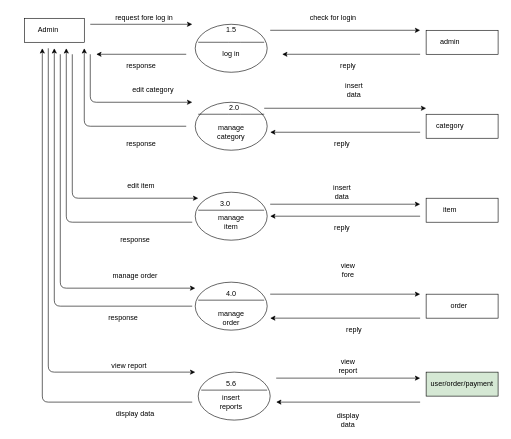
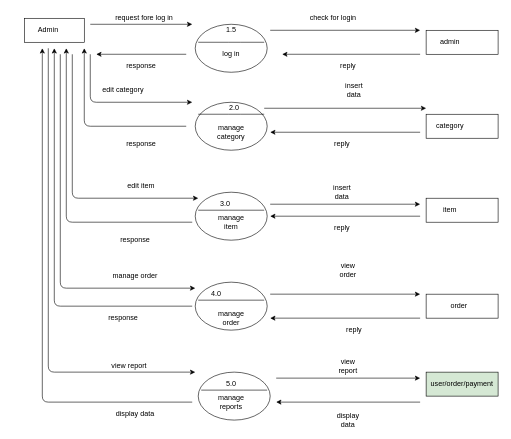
  <mxCell id="0" />
  <mxCell id="1" parent="0" />
  <mxCell id="2" value="" style="rounded=0;whiteSpace=wrap;html=1;" vertex="1" parent="1"><mxGeometry x="40" y="30" width="100" height="40" as="geometry" /></mxCell>
  <mxCell id="3" value="" style="ellipse;whiteSpace=wrap;html=1;" vertex="1" parent="1"><mxGeometry x="325" y="40" width="120" height="80" as="geometry" /></mxCell>
  <mxCell id="4" value="" style="endArrow=none;html=1;" edge="1" parent="1"><mxGeometry width="50" height="50" relative="1" as="geometry"><mxPoint x="330" y="70" as="sourcePoint" /><mxPoint x="440" y="70" as="targetPoint" /><Array as="points"><mxPoint x="390" y="70" /></Array></mxGeometry></mxCell>
  <mxCell id="5" value="1.5" style="text;html=1;strokeColor=none;fillColor=none;align=center;verticalAlign=middle;whiteSpace=wrap;rounded=0;" vertex="1" parent="1"><mxGeometry x="365" y="40" width="40" height="20" as="geometry" /></mxCell>
  <mxCell id="6" value="log in" style="text;html=1;strokeColor=none;fillColor=none;align=center;verticalAlign=middle;whiteSpace=wrap;rounded=0;" vertex="1" parent="1"><mxGeometry x="365" y="80" width="40" height="20" as="geometry" /></mxCell>
  <mxCell id="7" value="" style="ellipse;whiteSpace=wrap;html=1;" vertex="1" parent="1"><mxGeometry x="325" y="170" width="120" height="80" as="geometry" /></mxCell>
  <mxCell id="8" value="" style="ellipse;whiteSpace=wrap;html=1;" vertex="1" parent="1"><mxGeometry x="325" y="320" width="120" height="80" as="geometry" /></mxCell>
  <mxCell id="9" value="" style="ellipse;whiteSpace=wrap;html=1;" vertex="1" parent="1"><mxGeometry x="325" y="470" width="120" height="80" as="geometry" /></mxCell>
  <mxCell id="10" value="" style="ellipse;whiteSpace=wrap;html=1;" vertex="1" parent="1"><mxGeometry x="330" y="620" width="120" height="80" as="geometry" /></mxCell>
  <mxCell id="11" value="" style="endArrow=none;html=1;" edge="1" parent="1"><mxGeometry width="50" height="50" relative="1" as="geometry"><mxPoint x="330" y="190" as="sourcePoint" /><mxPoint x="440" y="190" as="targetPoint" /><Array as="points"><mxPoint x="390" y="190" /></Array></mxGeometry></mxCell>
  <mxCell id="12" value="2.0" style="text;html=1;strokeColor=none;fillColor=none;align=center;verticalAlign=middle;whiteSpace=wrap;rounded=0;" vertex="1" parent="1"><mxGeometry x="370" y="170" width="40" height="20" as="geometry" /></mxCell>
  <mxCell id="13" value="" style="endArrow=none;html=1;" edge="1" parent="1"><mxGeometry width="50" height="50" relative="1" as="geometry"><mxPoint x="330" y="350" as="sourcePoint" /><mxPoint x="440" y="350" as="targetPoint" /><Array as="points"><mxPoint x="390" y="350" /></Array></mxGeometry></mxCell>
  <mxCell id="14" value="" style="endArrow=none;html=1;" edge="1" parent="1"><mxGeometry width="50" height="50" relative="1" as="geometry"><mxPoint x="330" y="500" as="sourcePoint" /><mxPoint x="440" y="500" as="targetPoint" /><Array as="points" /></mxGeometry></mxCell>
  <mxCell id="15" value="" style="endArrow=none;html=1;" edge="1" parent="1"><mxGeometry width="50" height="50" relative="1" as="geometry"><mxPoint x="335" y="650" as="sourcePoint" /><mxPoint x="445" y="650" as="targetPoint" /><Array as="points"><mxPoint x="395" y="650" /></Array></mxGeometry></mxCell>
  <mxCell id="16" value="3.0" style="text;html=1;strokeColor=none;fillColor=none;align=center;verticalAlign=middle;whiteSpace=wrap;rounded=0;" vertex="1" parent="1"><mxGeometry x="355" y="330" width="40" height="20" as="geometry" /></mxCell>
- <mxCell id="17" value="4.0" style="text;html=1;strokeColor=none;fillColor=none;align=center;verticalAlign=middle;whiteSpace=wrap;rounded=0;" vertex="1" parent="1"><mxGeometry x="365" y="480" width="40" height="20" as="geometry" /></mxCell>
- <mxCell id="18" value="5.6" style="text;html=1;strokeColor=none;fillColor=none;align=center;verticalAlign=middle;whiteSpace=wrap;rounded=0;" vertex="1" parent="1"><mxGeometry x="365" y="630" width="40" height="20" as="geometry" /></mxCell>
+ <mxCell id="17" value="4.0" style="text;html=1;strokeColor=none;fillColor=none;align=center;verticalAlign=middle;whiteSpace=wrap;rounded=0;" vertex="1" parent="1"><mxGeometry x="340" y="480" width="40" height="20" as="geometry" /></mxCell>
+ <mxCell id="18" value="5.0" style="text;html=1;strokeColor=none;fillColor=none;align=center;verticalAlign=middle;whiteSpace=wrap;rounded=0;" vertex="1" parent="1"><mxGeometry x="365" y="630" width="40" height="20" as="geometry" /></mxCell>
  <mxCell id="19" value="Admin" style="text;html=1;strokeColor=none;fillColor=none;align=center;verticalAlign=middle;whiteSpace=wrap;rounded=0;" vertex="1" parent="1"><mxGeometry y="30" width="120" height="40" as="geometry" x="20" /></mxCell>
  <mxCell id="20" value="manage category" style="text;html=1;strokeColor=none;fillColor=none;align=center;verticalAlign=middle;whiteSpace=wrap;rounded=0;" vertex="1" parent="1"><mxGeometry x="365" y="210" width="40" height="20" as="geometry" /></mxCell>
  <mxCell id="21" value="manage item" style="text;html=1;strokeColor=none;fillColor=none;align=center;verticalAlign=middle;whiteSpace=wrap;rounded=0;" vertex="1" parent="1"><mxGeometry x="365" y="360" width="40" height="20" as="geometry" /></mxCell>
  <mxCell id="22" value="manage order" style="text;html=1;strokeColor=none;fillColor=none;align=center;verticalAlign=middle;whiteSpace=wrap;rounded=0;" vertex="1" parent="1"><mxGeometry x="365" y="520" width="40" height="20" as="geometry" /></mxCell>
- <mxCell id="23" value="insert reports" style="text;html=1;strokeColor=none;fillColor=none;align=center;verticalAlign=middle;whiteSpace=wrap;rounded=0;" vertex="1" parent="1"><mxGeometry x="365" y="660" width="40" height="20" as="geometry" /></mxCell>
+ <mxCell id="23" value="manage reports" style="text;html=1;strokeColor=none;fillColor=none;align=center;verticalAlign=middle;whiteSpace=wrap;rounded=0;" vertex="1" parent="1"><mxGeometry x="365" y="660" width="40" height="20" as="geometry" /></mxCell>
  <mxCell id="24" value="" style="rounded=0;whiteSpace=wrap;html=1;" vertex="1" parent="1"><mxGeometry x="710" y="50" width="120" height="40" as="geometry" /></mxCell>
  <mxCell id="25" value="" style="rounded=0;whiteSpace=wrap;html=1;" vertex="1" parent="1"><mxGeometry x="710" y="190" width="120" height="40" as="geometry" /></mxCell>
  <mxCell id="26" value="" style="rounded=0;whiteSpace=wrap;html=1;" vertex="1" parent="1"><mxGeometry x="710" y="330" width="120" height="40" as="geometry" /></mxCell>
  <mxCell id="27" value="" style="rounded=0;whiteSpace=wrap;html=1;" vertex="1" parent="1"><mxGeometry x="710" y="490" width="120" height="40" as="geometry" /></mxCell>
  <mxCell id="28" value="user/order/payment" style="rounded=0;whiteSpace=wrap;html=1;fillColor=#d5e8d4;" vertex="1" parent="1"><mxGeometry x="710" y="620" width="120" height="40" as="geometry" /></mxCell>
  <mxCell id="29" value="admin" style="text;html=1;strokeColor=none;fillColor=none;align=center;verticalAlign=middle;whiteSpace=wrap;rounded=0;" vertex="1" parent="1"><mxGeometry x="730" y="60" width="40" height="20" as="geometry" /></mxCell>
  <mxCell id="30" value="category" style="text;html=1;strokeColor=none;fillColor=none;align=center;verticalAlign=middle;whiteSpace=wrap;rounded=0;" vertex="1" parent="1"><mxGeometry x="730" y="200" width="40" height="20" as="geometry" /></mxCell>
  <mxCell id="31" value="item" style="text;html=1;strokeColor=none;fillColor=none;align=center;verticalAlign=middle;whiteSpace=wrap;rounded=0;" vertex="1" parent="1"><mxGeometry x="730" y="340" width="40" height="20" as="geometry" /></mxCell>
  <mxCell id="32" value="order" style="text;html=1;strokeColor=none;fillColor=none;align=center;verticalAlign=middle;whiteSpace=wrap;rounded=0;" vertex="1" parent="1"><mxGeometry x="730" y="500" width="70" height="20" as="geometry" /></mxCell>
  <mxCell id="33" value="" style="endArrow=classic;html=1;" edge="1" parent="1"><mxGeometry width="50" height="50" relative="1" as="geometry"><mxPoint x="150" y="40" as="sourcePoint" /><mxPoint x="320" y="40" as="targetPoint" /></mxGeometry></mxCell>
  <mxCell id="34" value="" style="endArrow=classic;html=1;" edge="1" parent="1"><mxGeometry width="50" height="50" relative="1" as="geometry"><mxPoint x="150" y="90" as="sourcePoint" /><mxPoint x="320" y="170" as="targetPoint" /><Array as="points"><mxPoint x="150" y="170" /></Array></mxGeometry></mxCell>
  <mxCell id="35" value="" style="endArrow=classic;html=1;" edge="1" parent="1"><mxGeometry width="50" height="50" relative="1" as="geometry"><mxPoint x="120" y="90" as="sourcePoint" /><mxPoint x="330" y="330" as="targetPoint" /><Array as="points"><mxPoint x="120" y="330" /></Array></mxGeometry></mxCell>
  <mxCell id="36" value="" style="endArrow=classic;html=1;" edge="1" parent="1"><mxGeometry width="50" height="50" relative="1" as="geometry"><mxPoint x="100" y="90" as="sourcePoint" /><mxPoint x="325" y="480" as="targetPoint" /><Array as="points"><mxPoint x="100" y="480" /></Array></mxGeometry></mxCell>
  <mxCell id="37" value="" style="endArrow=classic;html=1;" edge="1" parent="1"><mxGeometry width="50" height="50" relative="1" as="geometry"><mxPoint x="80" y="80" as="sourcePoint" /><mxPoint x="325" y="620" as="targetPoint" /><Array as="points"><mxPoint x="80" y="620" /></Array></mxGeometry></mxCell>
  <mxCell id="38" value="" style="endArrow=classic;html=1;" edge="1" parent="1"><mxGeometry width="50" height="50" relative="1" as="geometry"><mxPoint x="320" y="670" as="sourcePoint" /><mxPoint x="70" y="80" as="targetPoint" /><Array as="points"><mxPoint x="70" y="670" /></Array></mxGeometry></mxCell>
  <mxCell id="39" value="" style="endArrow=classic;html=1;" edge="1" parent="1"><mxGeometry width="50" height="50" relative="1" as="geometry"><mxPoint x="320" y="510" as="sourcePoint" /><mxPoint x="90" y="80" as="targetPoint" /><Array as="points"><mxPoint x="90" y="510" /></Array></mxGeometry></mxCell>
  <mxCell id="40" value="" style="endArrow=classic;html=1;" edge="1" parent="1"><mxGeometry width="50" height="50" relative="1" as="geometry"><mxPoint x="320" y="370" as="sourcePoint" /><mxPoint x="110" y="80" as="targetPoint" /><Array as="points"><mxPoint x="110" y="370" /></Array></mxGeometry></mxCell>
  <mxCell id="41" value="" style="endArrow=classic;html=1;" edge="1" parent="1"><mxGeometry width="50" height="50" relative="1" as="geometry"><mxPoint x="310" y="210" as="sourcePoint" /><mxPoint x="140" y="80" as="targetPoint" /><Array as="points"><mxPoint x="140" y="210" /></Array></mxGeometry></mxCell>
  <mxCell id="42" value="" style="endArrow=classic;html=1;" edge="1" parent="1"><mxGeometry width="50" height="50" relative="1" as="geometry"><mxPoint x="450" y="50" as="sourcePoint" /><mxPoint x="700" y="50" as="targetPoint" /></mxGeometry></mxCell>
  <mxCell id="43" value="" style="endArrow=classic;html=1;" edge="1" parent="1"><mxGeometry width="50" height="50" relative="1" as="geometry"><mxPoint x="440" y="180" as="sourcePoint" /><mxPoint x="710" y="180" as="targetPoint" /></mxGeometry></mxCell>
  <mxCell id="44" value="" style="endArrow=classic;html=1;" edge="1" parent="1"><mxGeometry width="50" height="50" relative="1" as="geometry"><mxPoint x="700" y="220" as="sourcePoint" /><mxPoint x="450" y="220" as="targetPoint" /></mxGeometry></mxCell>
  <mxCell id="45" value="" style="endArrow=classic;html=1;" edge="1" parent="1"><mxGeometry width="50" height="50" relative="1" as="geometry"><mxPoint x="700" y="360" as="sourcePoint" /><mxPoint x="450" y="360" as="targetPoint" /></mxGeometry></mxCell>
  <mxCell id="46" value="" style="endArrow=classic;html=1;" edge="1" parent="1"><mxGeometry width="50" height="50" relative="1" as="geometry"><mxPoint x="450" y="340" as="sourcePoint" /><mxPoint x="700" y="340" as="targetPoint" /></mxGeometry></mxCell>
  <mxCell id="47" value="" style="endArrow=classic;html=1;" edge="1" parent="1"><mxGeometry width="50" height="50" relative="1" as="geometry"><mxPoint x="700" y="90" as="sourcePoint" /><mxPoint x="470" y="90" as="targetPoint" /></mxGeometry></mxCell>
  <mxCell id="48" value="" style="endArrow=classic;html=1;" edge="1" parent="1"><mxGeometry width="50" height="50" relative="1" as="geometry"><mxPoint x="450" y="490" as="sourcePoint" /><mxPoint x="700" y="490" as="targetPoint" /></mxGeometry></mxCell>
  <mxCell id="49" value="" style="endArrow=classic;html=1;" edge="1" parent="1"><mxGeometry width="50" height="50" relative="1" as="geometry"><mxPoint x="700" y="530" as="sourcePoint" /><mxPoint x="450" y="530" as="targetPoint" /></mxGeometry></mxCell>
  <mxCell id="50" value="" style="endArrow=classic;html=1;" edge="1" parent="1"><mxGeometry width="50" height="50" relative="1" as="geometry"><mxPoint x="460" y="630" as="sourcePoint" /><mxPoint x="700" y="630" as="targetPoint" /></mxGeometry></mxCell>
  <mxCell id="51" value="" style="endArrow=classic;html=1;" edge="1" parent="1"><mxGeometry width="50" height="50" relative="1" as="geometry"><mxPoint x="700" y="670" as="sourcePoint" /><mxPoint x="460" y="670" as="targetPoint" /></mxGeometry></mxCell>
  <mxCell id="52" value="" style="endArrow=classic;html=1;" edge="1" parent="1"><mxGeometry width="50" height="50" relative="1" as="geometry"><mxPoint x="310" y="90" as="sourcePoint" /><mxPoint x="160" y="90" as="targetPoint" /></mxGeometry></mxCell>
  <mxCell id="53" value="request fore log in" style="text;html=1;strokeColor=none;fillColor=none;align=center;verticalAlign=middle;whiteSpace=wrap;rounded=0;" vertex="1" parent="1"><mxGeometry x="170" y="20" width="140" height="20" as="geometry" /></mxCell>
  <mxCell id="54" value="reply" style="text;html=1;strokeColor=none;fillColor=none;align=center;verticalAlign=middle;whiteSpace=wrap;rounded=0;" vertex="1" parent="1"><mxGeometry x="560" y="100" width="40" height="20" as="geometry" /></mxCell>
  <mxCell id="55" value="reply" style="text;html=1;strokeColor=none;fillColor=none;align=center;verticalAlign=middle;whiteSpace=wrap;rounded=0;" vertex="1" parent="1"><mxGeometry x="550" y="230" width="40" height="20" as="geometry" /></mxCell>
  <mxCell id="56" value="reply" style="text;html=1;strokeColor=none;fillColor=none;align=center;verticalAlign=middle;whiteSpace=wrap;rounded=0;" vertex="1" parent="1"><mxGeometry x="550" y="370" width="40" height="20" as="geometry" /></mxCell>
  <mxCell id="57" value="reply" style="text;html=1;strokeColor=none;fillColor=none;align=center;verticalAlign=middle;whiteSpace=wrap;rounded=0;" vertex="1" parent="1"><mxGeometry x="570" y="540" width="40" height="20" as="geometry" /></mxCell>
  <mxCell id="58" value="display data" style="text;html=1;strokeColor=none;fillColor=none;align=center;verticalAlign=middle;whiteSpace=wrap;rounded=0;" vertex="1" parent="1"><mxGeometry x="560" y="690" width="40" height="20" as="geometry" /></mxCell>
  <mxCell id="59" value="check for login" style="text;html=1;strokeColor=none;fillColor=none;align=center;verticalAlign=middle;whiteSpace=wrap;rounded=0;" vertex="1" parent="1"><mxGeometry x="500" y="20" width="110" height="20" as="geometry" /></mxCell>
  <mxCell id="60" value="insert data" style="text;html=1;strokeColor=none;fillColor=none;align=center;verticalAlign=middle;whiteSpace=wrap;rounded=0;" vertex="1" parent="1"><mxGeometry x="570" y="140" width="40" height="20" as="geometry" /></mxCell>
  <mxCell id="61" value="insert data" style="text;html=1;strokeColor=none;fillColor=none;align=center;verticalAlign=middle;whiteSpace=wrap;rounded=0;" vertex="1" parent="1"><mxGeometry x="550" y="310" width="40" height="20" as="geometry" /></mxCell>
- <mxCell id="62" value="view fore" style="text;html=1;strokeColor=none;fillColor=none;align=center;verticalAlign=middle;whiteSpace=wrap;rounded=0;" vertex="1" parent="1"><mxGeometry x="560" y="440" width="40" height="20" as="geometry" /></mxCell>
+ <mxCell id="62" value="view order" style="text;html=1;strokeColor=none;fillColor=none;align=center;verticalAlign=middle;whiteSpace=wrap;rounded=0;" vertex="1" parent="1"><mxGeometry x="560" y="440" width="40" height="20" as="geometry" /></mxCell>
  <mxCell id="63" value="view report" style="text;html=1;strokeColor=none;fillColor=none;align=center;verticalAlign=middle;whiteSpace=wrap;rounded=0;" vertex="1" parent="1"><mxGeometry x="560" y="600" width="40" height="20" as="geometry" /></mxCell>
  <mxCell id="64" value="response" style="text;html=1;strokeColor=none;fillColor=none;align=center;verticalAlign=middle;whiteSpace=wrap;rounded=0;" vertex="1" parent="1"><mxGeometry x="190" y="100" width="90" height="20" as="geometry" /></mxCell>
  <mxCell id="65" value="response" style="text;html=1;strokeColor=none;fillColor=none;align=center;verticalAlign=middle;whiteSpace=wrap;rounded=0;" vertex="1" parent="1"><mxGeometry x="190" y="230" width="90" height="20" as="geometry" /></mxCell>
  <mxCell id="66" value="response" style="text;html=1;strokeColor=none;fillColor=none;align=center;verticalAlign=middle;whiteSpace=wrap;rounded=0;" vertex="1" parent="1"><mxGeometry x="180" y="390" width="90" height="20" as="geometry" /></mxCell>
  <mxCell id="67" value="response" style="text;html=1;strokeColor=none;fillColor=none;align=center;verticalAlign=middle;whiteSpace=wrap;rounded=0;" vertex="1" parent="1"><mxGeometry x="160" y="520" width="90" height="20" as="geometry" /></mxCell>
  <mxCell id="68" value="display data" style="text;html=1;strokeColor=none;fillColor=none;align=center;verticalAlign=middle;whiteSpace=wrap;rounded=0;" vertex="1" parent="1"><mxGeometry x="180" y="680" width="90" height="20" as="geometry" /></mxCell>
- <mxCell id="69" value="edit category" style="text;html=1;strokeColor=none;fillColor=none;align=center;verticalAlign=middle;whiteSpace=wrap;rounded=0;" vertex="1" parent="1"><mxGeometry x="210" y="140" width="90" height="20" as="geometry" /></mxCell>
+ <mxCell id="69" value="edit category" style="text;html=1;strokeColor=none;fillColor=none;align=center;verticalAlign=middle;whiteSpace=wrap;rounded=0;" vertex="1" parent="1"><mxGeometry x="160" y="140" width="90" height="20" as="geometry" /></mxCell>
  <mxCell id="70" value="edit item" style="text;html=1;strokeColor=none;fillColor=none;align=center;verticalAlign=middle;whiteSpace=wrap;rounded=0;" vertex="1" parent="1"><mxGeometry x="190" y="290" width="90" height="40" as="geometry" /></mxCell>
  <mxCell id="71" value="manage order" style="text;html=1;strokeColor=none;fillColor=none;align=center;verticalAlign=middle;whiteSpace=wrap;rounded=0;" vertex="1" parent="1"><mxGeometry x="180" y="450" width="90" height="20" as="geometry" /></mxCell>
  <mxCell id="72" value="view report" style="text;html=1;strokeColor=none;fillColor=none;align=center;verticalAlign=middle;whiteSpace=wrap;rounded=0;" vertex="1" parent="1"><mxGeometry x="170" y="600" width="90" height="20" as="geometry" /></mxCell>
